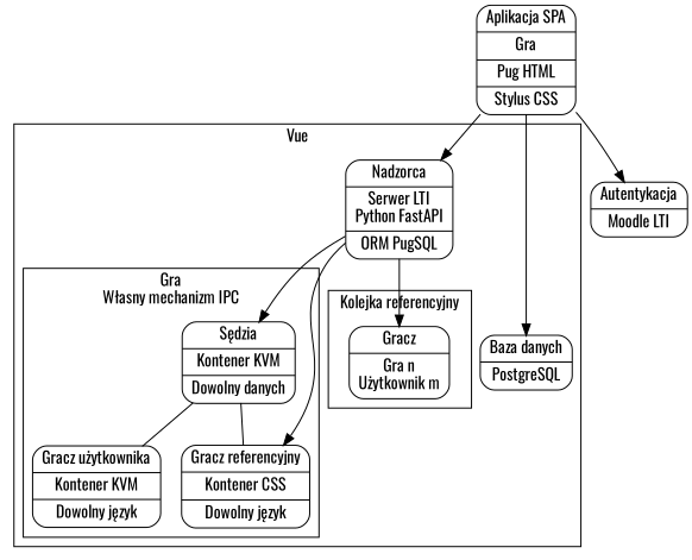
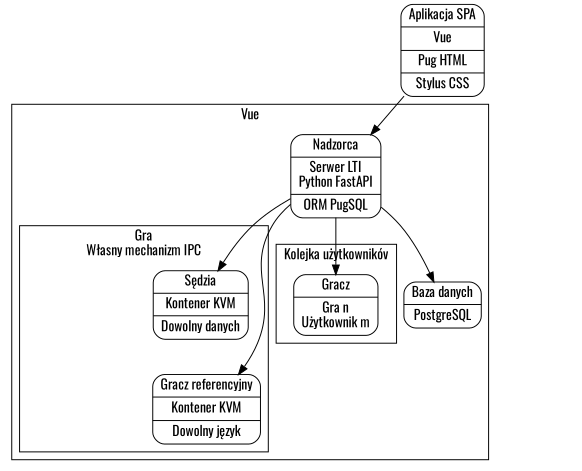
  digraph {
    compound=true
    fontname=Oswald
    node [fontname=Oswald shape=Mrecord]
    edge [fontname=Oswald]
    n1 [label="{Sędzia|Kontener KVM|Dowolny danych}"]
-   n2 [label="{Gracz referencyjny|Kontener CSS|Dowolny język}"]
-   n3 [label="{Gracz użytkownika|Kontener KVM|Dowolny język}"]
+   n2 [label="{Gracz referencyjny|Kontener KVM|Dowolny język}"]
    n4 [label="{Gracz|Gra n\nUżytkownik m}"]
    n5 [label="{Nadzorca|Serwer LTI\nPython FastAPI|ORM PugSQL}"]
    n6 [label="{Baza danych|PostgreSQL}"]
-   n7 [label="{Aplikacja SPA|Gra|Pug HTML|Stylus CSS}"]
-   n8 [label="{Autentykacja|Moodle LTI}"]
+   n7 [label="{Aplikacja SPA|Vue|Pug HTML|Stylus CSS}"]
    subgraph cluster_1 {
      label=Vue
      n5
      n6
      subgraph cluster_2 {
        label="Gra\nWłasny mechanizm IPC"
        n1
        n2
-       n3
      }
      subgraph cluster_3 {
-       label="Kolejka referencyjny"
+       label="Kolejka użytkownikóv"
        n4
      }
    }
-   n1 -> n2 [dir=none]
-   n1 -> n3 [dir=none]
    n5 -> n1
    n5 -> n2
    n5 -> n4
-   n7 -> n6
+   n5 -> n6
    n7 -> n5
-   n7 -> n8
  }
